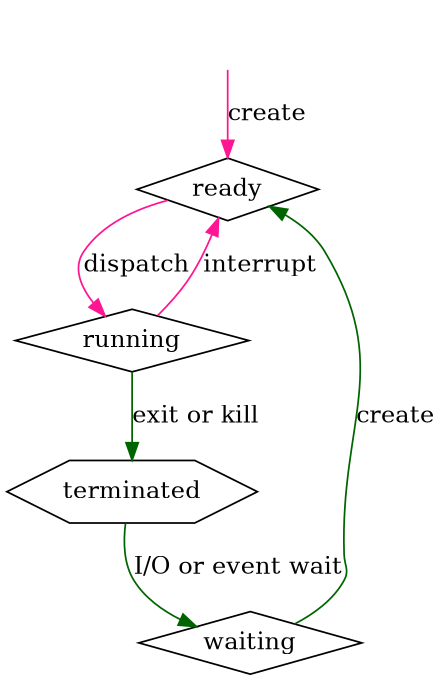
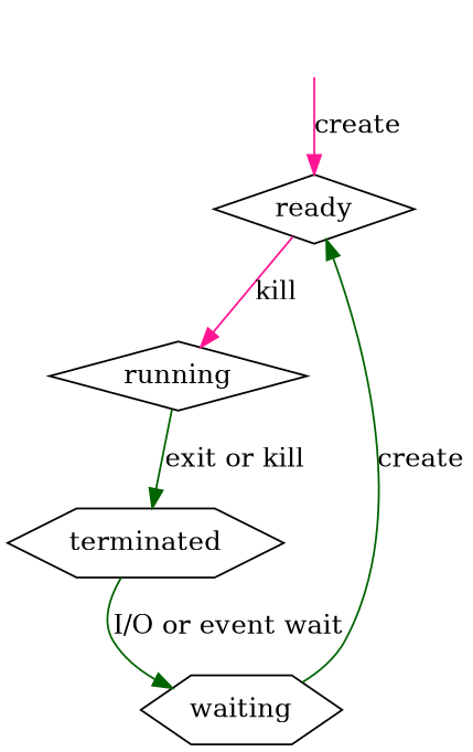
  digraph {
    node [shape=diamond]
    edge [color=deeppink]
    "" [shape=none]
    ready
    running
    terminated [shape=hexagon]
-   waiting
+   waiting [shape=hexagon]
    "" -> ready [label=create]
-   ready -> running [label=dispatch]
-   running -> ready [label=interrupt]
+   ready -> running [label=kill]
    running -> terminated [color=darkgreen label="exit or kill"]
    terminated -> waiting [color=darkgreen label="I/O or event wait"]
    waiting -> ready [color=darkgreen label=create]
  }
